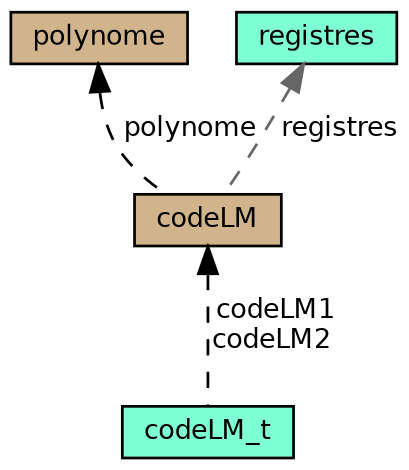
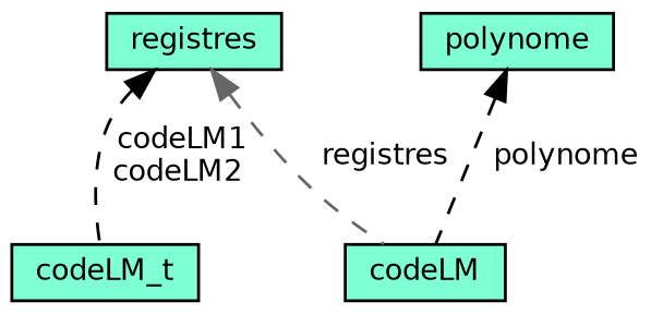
  digraph {
    node [color=black fillcolor=aquamarine fontname=Helvetica fontsize=10 shape=record style=filled]
    edge [color=black dir=back fontname=Helvetica fontsize=10 labelfontname=Helvetica labelfontsize=10 style=dashed]
    n1 [fontcolor=black height=0.2 label=codeLM_t width=0.4]
-   n2 [fillcolor=tan height=0.2 label=codeLM width=0.4]
-   n3 [fillcolor=tan height=0.2 label=polynome width=0.4]
+   n2 [height=0.2 label=codeLM width=0.4]
+   n3 [height=0.2 label=polynome width=0.4]
    n4 [height=0.2 label=registres width=0.4]
-   n2 -> n1 [label=" codeLM1\ncodeLM2"]
+   n4 -> n1 [label=" codeLM1\ncodeLM2"]
    n3 -> n2 [label=" polynome"]
    n4 -> n2 [color=gray40 label=" registres"]
  }
